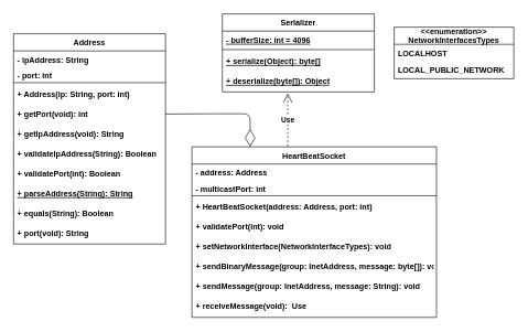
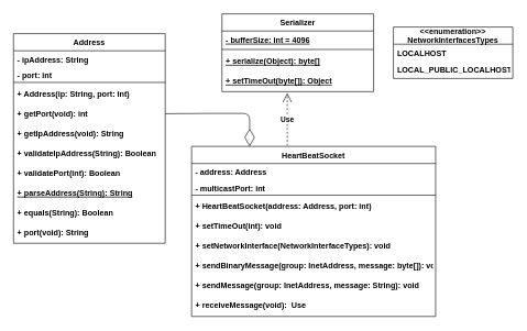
  <mxCell id="0" />
  <mxCell id="1" parent="0" />
  <mxCell id="2" value="Address" style="swimlane;fontStyle=1;align=center;verticalAlign=top;childLayout=stackLayout;horizontal=1;startSize=26;horizontalStack=0;resizeParent=1;resizeParentMax=0;resizeLast=0;collapsible=1;marginBottom=0;" parent="1" vertex="1"><mxGeometry x="20" y="50" width="230" height="318" as="geometry"><mxRectangle x="100" y="140" width="140" height="26" as="alternateBounds" /></mxGeometry></mxCell>
  <mxCell id="3" value="- ipAddress: String" style="text;strokeColor=none;fillColor=none;align=left;verticalAlign=top;spacingLeft=4;spacingRight=4;overflow=hidden;rotatable=0;points=[[0,0.5],[1,0.5]];portConstraint=eastwest;fontStyle=1" parent="2" vertex="1"><mxGeometry y="26" width="230" height="24" as="geometry" /></mxCell>
  <mxCell id="4" value="- port: int" style="text;strokeColor=none;fillColor=none;align=left;verticalAlign=top;spacingLeft=4;spacingRight=4;overflow=hidden;rotatable=0;points=[[0,0.5],[1,0.5]];portConstraint=eastwest;fontStyle=1" parent="2" vertex="1"><mxGeometry y="50" width="230" height="20" as="geometry" /></mxCell>
  <mxCell id="5" value="" style="line;strokeWidth=1;fillColor=none;align=left;verticalAlign=middle;spacingTop=-1;spacingLeft=3;spacingRight=3;rotatable=0;labelPosition=right;points=[];portConstraint=eastwest;fontStyle=1" parent="2" vertex="1"><mxGeometry y="70" width="230" height="8" as="geometry" /></mxCell>
  <mxCell id="6" value="+ Address(ip: String, port: int)" style="text;strokeColor=none;fillColor=none;align=left;verticalAlign=top;spacingLeft=4;spacingRight=4;overflow=hidden;rotatable=0;points=[[0,0.5],[1,0.5]];portConstraint=eastwest;fontStyle=1" parent="2" vertex="1"><mxGeometry y="78" width="230" height="30" as="geometry" /></mxCell>
  <mxCell id="7" value="+ getPort(void): int" style="text;strokeColor=none;fillColor=none;align=left;verticalAlign=top;spacingLeft=4;spacingRight=4;overflow=hidden;rotatable=0;points=[[0,0.5],[1,0.5]];portConstraint=eastwest;fontStyle=1" parent="2" vertex="1"><mxGeometry y="108" width="230" height="30" as="geometry" /></mxCell>
  <mxCell id="8" value="+ getIpAddress(void): String" style="text;strokeColor=none;fillColor=none;align=left;verticalAlign=top;spacingLeft=4;spacingRight=4;overflow=hidden;rotatable=0;points=[[0,0.5],[1,0.5]];portConstraint=eastwest;fontStyle=1" parent="2" vertex="1"><mxGeometry y="138" width="230" height="30" as="geometry" /></mxCell>
  <mxCell id="9" value="+ validateIpAddress(String): Boolean" style="text;strokeColor=none;fillColor=none;align=left;verticalAlign=top;spacingLeft=4;spacingRight=4;overflow=hidden;rotatable=0;points=[[0,0.5],[1,0.5]];portConstraint=eastwest;fontStyle=1" parent="2" vertex="1"><mxGeometry y="168" width="230" height="30" as="geometry" /></mxCell>
  <mxCell id="10" value="+ validatePort(int): Boolean" style="text;strokeColor=none;fillColor=none;align=left;verticalAlign=top;spacingLeft=4;spacingRight=4;overflow=hidden;rotatable=0;points=[[0,0.5],[1,0.5]];portConstraint=eastwest;fontStyle=1" parent="2" vertex="1"><mxGeometry y="198" width="230" height="30" as="geometry" /></mxCell>
  <mxCell id="11" value="+ parseAddress(String): String" style="text;strokeColor=none;fillColor=none;align=left;verticalAlign=top;spacingLeft=4;spacingRight=4;overflow=hidden;rotatable=0;points=[[0,0.5],[1,0.5]];portConstraint=eastwest;fontStyle=5" parent="2" vertex="1"><mxGeometry y="228" width="230" height="30" as="geometry" /></mxCell>
  <mxCell id="12" value="+ equals(String): Boolean" style="text;strokeColor=none;fillColor=none;align=left;verticalAlign=top;spacingLeft=4;spacingRight=4;overflow=hidden;rotatable=0;points=[[0,0.5],[1,0.5]];portConstraint=eastwest;fontStyle=1" parent="2" vertex="1"><mxGeometry y="258" width="230" height="30" as="geometry" /></mxCell>
  <mxCell id="13" value="+ port(void): String" style="text;strokeColor=none;fillColor=none;align=left;verticalAlign=top;spacingLeft=4;spacingRight=4;overflow=hidden;rotatable=0;points=[[0,0.5],[1,0.5]];portConstraint=eastwest;fontStyle=1" parent="2" vertex="1"><mxGeometry y="288" width="230" height="30" as="geometry" /></mxCell>
  <mxCell id="14" value="Serializer" style="swimlane;fontStyle=1;align=center;verticalAlign=top;childLayout=stackLayout;horizontal=1;startSize=26;horizontalStack=0;resizeParent=1;resizeParentMax=0;resizeLast=0;collapsible=1;marginBottom=0;" parent="1" vertex="1"><mxGeometry x="336" y="20" width="230" height="118" as="geometry"><mxRectangle x="100" y="140" width="140" height="26" as="alternateBounds" /></mxGeometry></mxCell>
  <mxCell id="15" value="- bufferSize: int = 4096" style="text;strokeColor=none;fillColor=none;align=left;verticalAlign=top;spacingLeft=4;spacingRight=4;overflow=hidden;rotatable=0;points=[[0,0.5],[1,0.5]];portConstraint=eastwest;fontStyle=5" parent="14" vertex="1"><mxGeometry y="26" width="230" height="24" as="geometry" /></mxCell>
  <mxCell id="16" value="" style="line;strokeWidth=1;fillColor=none;align=left;verticalAlign=middle;spacingTop=-1;spacingLeft=3;spacingRight=3;rotatable=0;labelPosition=right;points=[];portConstraint=eastwest;fontStyle=1" parent="14" vertex="1"><mxGeometry y="50" width="230" height="8" as="geometry" /></mxCell>
  <mxCell id="17" value="+ serialize(Object): byte[]" style="text;strokeColor=none;fillColor=none;align=left;verticalAlign=top;spacingLeft=4;spacingRight=4;overflow=hidden;rotatable=0;points=[[0,0.5],[1,0.5]];portConstraint=eastwest;fontStyle=5" parent="14" vertex="1"><mxGeometry y="58" width="230" height="30" as="geometry" /></mxCell>
- <mxCell id="18" value="+ deserialize(byte[]): Object" style="text;strokeColor=none;fillColor=none;align=left;verticalAlign=top;spacingLeft=4;spacingRight=4;overflow=hidden;rotatable=0;points=[[0,0.5],[1,0.5]];portConstraint=eastwest;fontStyle=5" parent="14" vertex="1"><mxGeometry y="88" width="230" height="30" as="geometry" /></mxCell>
+ <mxCell id="18" value="+ setTimeOut(byte[]): Object" style="text;strokeColor=none;fillColor=none;align=left;verticalAlign=top;spacingLeft=4;spacingRight=4;overflow=hidden;rotatable=0;points=[[0,0.5],[1,0.5]];portConstraint=eastwest;fontStyle=5" parent="14" vertex="1"><mxGeometry y="88" width="230" height="30" as="geometry" /></mxCell>
  <mxCell id="19" value="HeartBeatSocket" style="swimlane;fontStyle=1;align=center;verticalAlign=top;childLayout=stackLayout;horizontal=1;startSize=26;horizontalStack=0;resizeParent=1;resizeParentMax=0;resizeLast=0;collapsible=1;marginBottom=0;" parent="1" vertex="1"><mxGeometry x="290" y="221" width="370" height="258" as="geometry"><mxRectangle x="100" y="140" width="140" height="26" as="alternateBounds" /></mxGeometry></mxCell>
  <mxCell id="20" value="- address: Address" style="text;strokeColor=none;fillColor=none;align=left;verticalAlign=top;spacingLeft=4;spacingRight=4;overflow=hidden;rotatable=0;points=[[0,0.5],[1,0.5]];portConstraint=eastwest;fontStyle=1" parent="19" vertex="1"><mxGeometry y="26" width="370" height="24" as="geometry" /></mxCell>
  <mxCell id="21" value="- multicastPort: int&#10;" style="text;strokeColor=none;fillColor=none;align=left;verticalAlign=top;spacingLeft=4;spacingRight=4;overflow=hidden;rotatable=0;points=[[0,0.5],[1,0.5]];portConstraint=eastwest;fontStyle=1" parent="19" vertex="1"><mxGeometry y="50" width="370" height="20" as="geometry" /></mxCell>
  <mxCell id="22" value="" style="line;strokeWidth=1;fillColor=none;align=left;verticalAlign=middle;spacingTop=-1;spacingLeft=3;spacingRight=3;rotatable=0;labelPosition=right;points=[];portConstraint=eastwest;fontStyle=1" parent="19" vertex="1"><mxGeometry y="70" width="370" height="8" as="geometry" /></mxCell>
  <mxCell id="23" value="+ HeartBeatSocket(address: Address, port: int)" style="text;strokeColor=none;fillColor=none;align=left;verticalAlign=top;spacingLeft=4;spacingRight=4;overflow=hidden;rotatable=0;points=[[0,0.5],[1,0.5]];portConstraint=eastwest;fontStyle=1" parent="19" vertex="1"><mxGeometry y="78" width="370" height="30" as="geometry" /></mxCell>
- <mxCell id="24" value="+ validatePort(int): void" style="text;strokeColor=none;fillColor=none;align=left;verticalAlign=top;spacingLeft=4;spacingRight=4;overflow=hidden;rotatable=0;points=[[0,0.5],[1,0.5]];portConstraint=eastwest;fontStyle=1" parent="19" vertex="1"><mxGeometry y="108" width="370" height="30" as="geometry" /></mxCell>
+ <mxCell id="24" value="+ setTimeOut(int): void" style="text;strokeColor=none;fillColor=none;align=left;verticalAlign=top;spacingLeft=4;spacingRight=4;overflow=hidden;rotatable=0;points=[[0,0.5],[1,0.5]];portConstraint=eastwest;fontStyle=1" parent="19" vertex="1"><mxGeometry y="108" width="370" height="30" as="geometry" /></mxCell>
  <mxCell id="25" value="+ setNetworkInterface(NetworkInterfaceTypes): void" style="text;strokeColor=none;fillColor=none;align=left;verticalAlign=top;spacingLeft=4;spacingRight=4;overflow=hidden;rotatable=0;points=[[0,0.5],[1,0.5]];portConstraint=eastwest;fontStyle=1" parent="19" vertex="1"><mxGeometry y="138" width="370" height="30" as="geometry" /></mxCell>
  <mxCell id="26" value="+ sendBinaryMessage(group: InetAddress, message: byte[]): void" style="text;strokeColor=none;fillColor=none;align=left;verticalAlign=top;spacingLeft=4;spacingRight=4;overflow=hidden;rotatable=0;points=[[0,0.5],[1,0.5]];portConstraint=eastwest;fontStyle=1" parent="19" vertex="1"><mxGeometry y="168" width="370" height="30" as="geometry" /></mxCell>
  <mxCell id="27" value="+ sendMessage(group: InetAddress, message: String): void" style="text;strokeColor=none;fillColor=none;align=left;verticalAlign=top;spacingLeft=4;spacingRight=4;overflow=hidden;rotatable=0;points=[[0,0.5],[1,0.5]];portConstraint=eastwest;fontStyle=1" parent="19" vertex="1"><mxGeometry y="198" width="370" height="30" as="geometry" /></mxCell>
  <mxCell id="28" value="+ receiveMessage(void):  Use" style="text;strokeColor=none;fillColor=none;align=left;verticalAlign=top;spacingLeft=4;spacingRight=4;overflow=hidden;rotatable=0;points=[[0,0.5],[1,0.5]];portConstraint=eastwest;fontStyle=1" parent="19" vertex="1"><mxGeometry y="228" width="370" height="30" as="geometry" /></mxCell>
  <mxCell id="29" value="&lt;&lt;enumeration&gt;&gt;&#10;NetworkInterfacesTypes" style="swimlane;fontStyle=1;childLayout=stackLayout;horizontal=1;startSize=26;fillColor=none;horizontalStack=0;resizeParent=1;resizeParentMax=0;resizeLast=0;collapsible=1;marginBottom=0;" parent="1" vertex="1"><mxGeometry x="596" y="40" width="181" height="78" as="geometry" /></mxCell>
  <mxCell id="30" value="LOCALHOST" style="text;strokeColor=none;fillColor=none;align=left;verticalAlign=top;spacingLeft=4;spacingRight=4;overflow=hidden;rotatable=0;points=[[0,0.5],[1,0.5]];portConstraint=eastwest;fontStyle=1" parent="29" vertex="1"><mxGeometry y="26" width="181" height="26" as="geometry" /></mxCell>
- <mxCell id="31" value="LOCAL_PUBLIC_NETWORK" style="text;strokeColor=none;fillColor=none;align=left;verticalAlign=top;spacingLeft=4;spacingRight=4;overflow=hidden;rotatable=0;points=[[0,0.5],[1,0.5]];portConstraint=eastwest;fontStyle=1" parent="29" vertex="1"><mxGeometry y="52" width="181" height="26" as="geometry" /></mxCell>
+ <mxCell id="31" value="LOCAL_PUBLIC_LOCALHOST" style="text;strokeColor=none;fillColor=none;align=left;verticalAlign=top;spacingLeft=4;spacingRight=4;overflow=hidden;rotatable=0;points=[[0,0.5],[1,0.5]];portConstraint=eastwest;fontStyle=1" parent="29" vertex="1"><mxGeometry y="52" width="181" height="26" as="geometry" /></mxCell>
  <mxCell id="32" value="" style="endArrow=diamondThin;endFill=0;endSize=24;html=1;exitX=1.007;exitY=1.182;exitDx=0;exitDy=0;exitPerimeter=0;fontStyle=1" parent="1" edge="1"><mxGeometry width="160" relative="1" as="geometry"><mxPoint x="250" y="171.46" as="sourcePoint" /><mxPoint x="378" y="221" as="targetPoint" /><Array as="points"><mxPoint x="318.39" y="171" /><mxPoint x="378" y="171" /></Array></mxGeometry></mxCell>
  <mxCell id="33" value="Use" style="endArrow=open;endSize=12;dashed=1;html=1;fontStyle=1;exitX=0.392;exitY=-0.004;exitDx=0;exitDy=0;exitPerimeter=0;" parent="1" edge="1" source="19"><mxGeometry width="160" relative="1" as="geometry"><mxPoint x="750" y="371" as="sourcePoint" /><mxPoint x="435" y="140" as="targetPoint" /><Array as="points" /></mxGeometry></mxCell>
